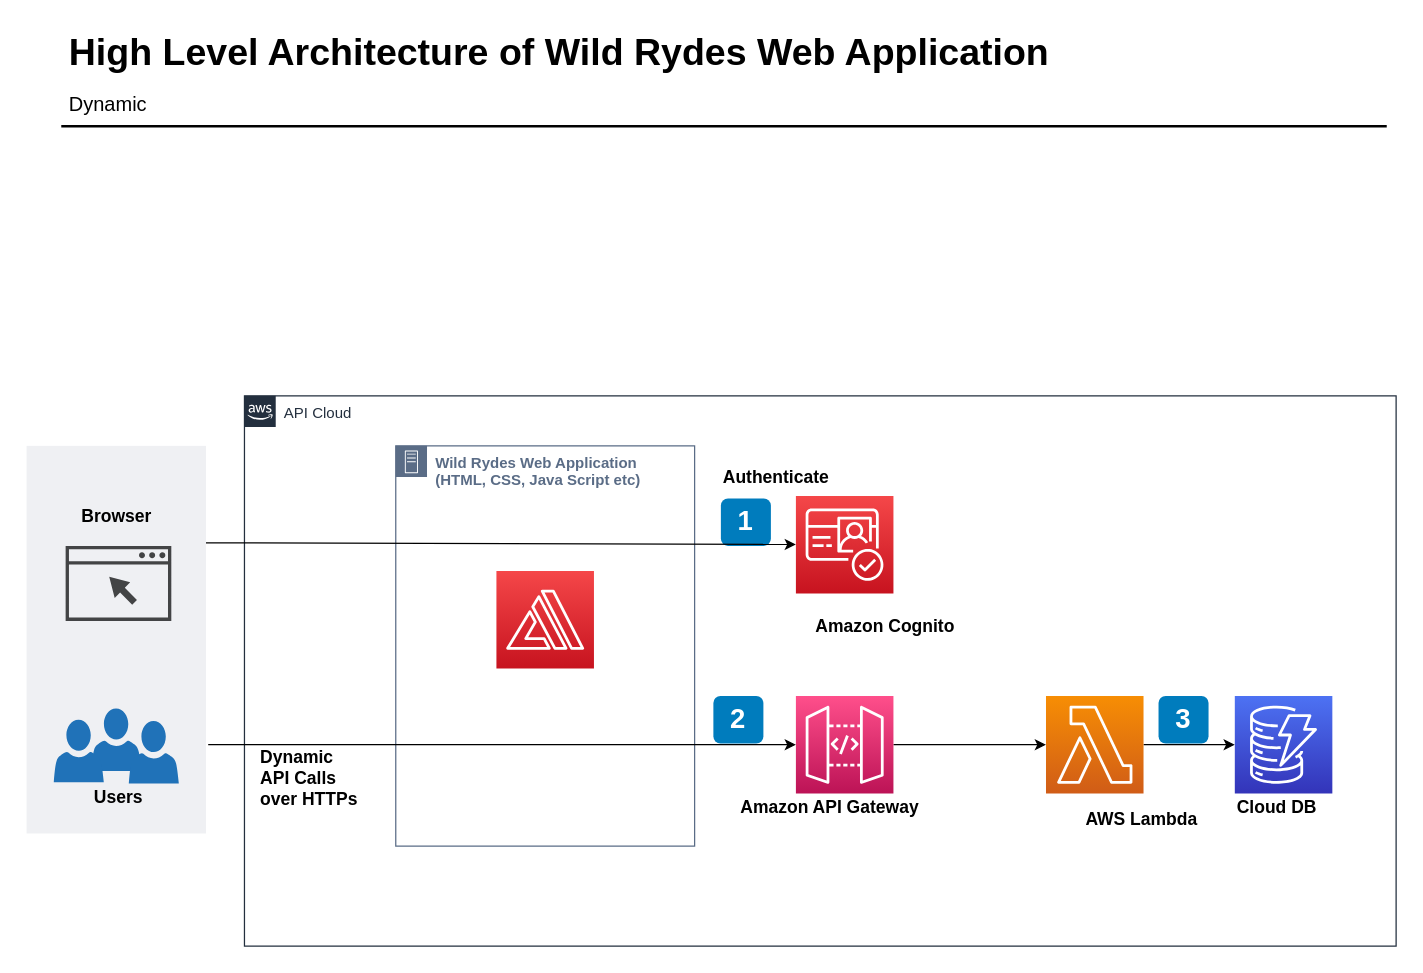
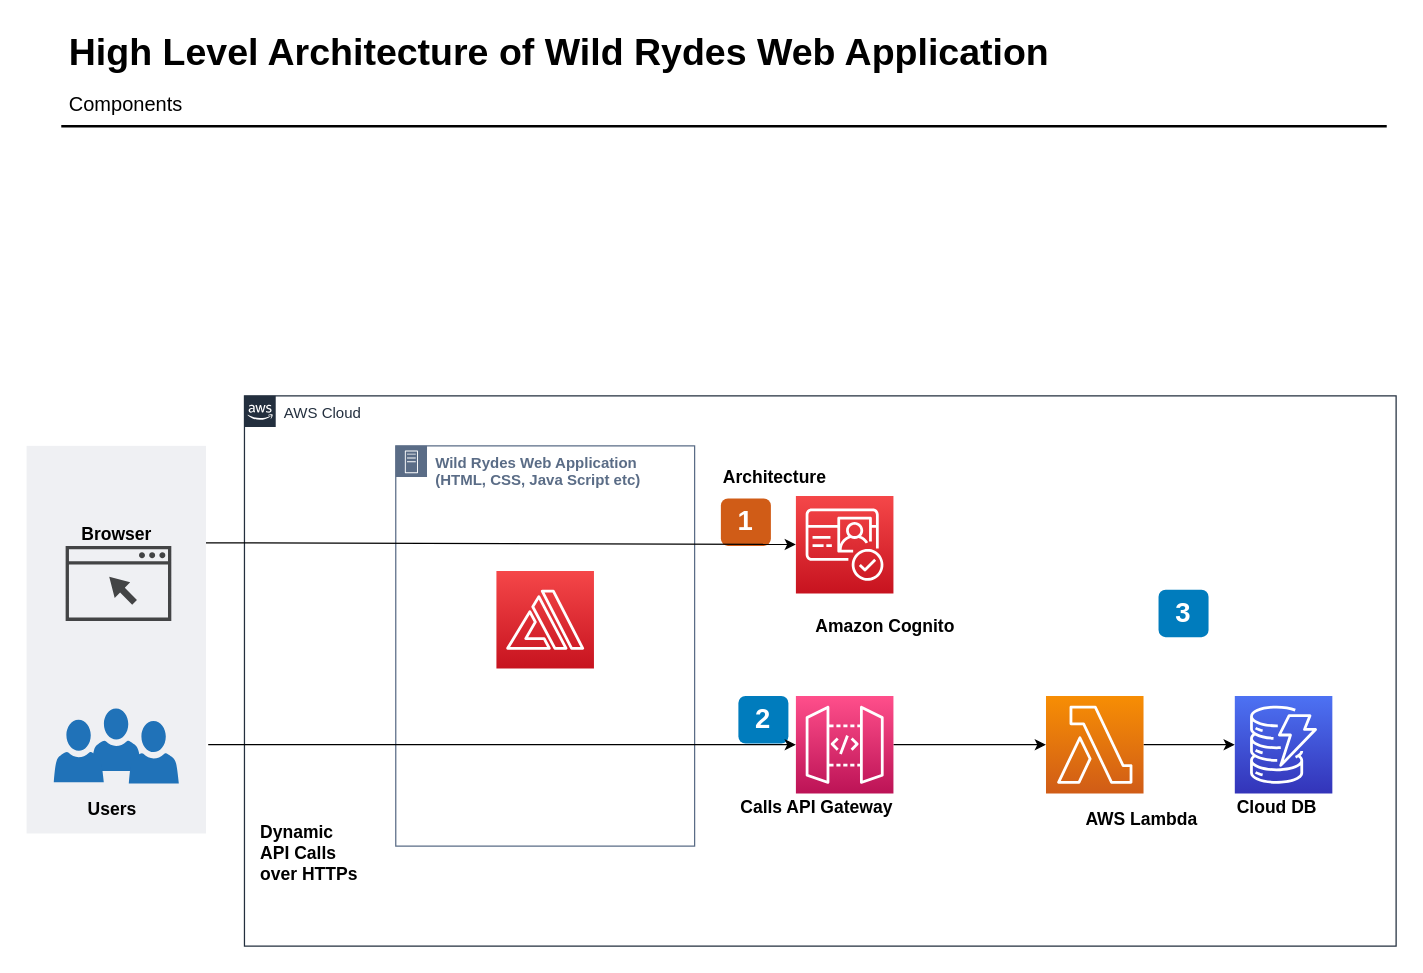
  <mxCell id="0" />
  <mxCell id="1" parent="0" />
  <mxCell id="2" value="" style="fillColor=#EFF0F3;strokeColor=none;dashed=0;verticalAlign=top;fontStyle=0;fontColor=#232F3D;" parent="1" vertex="1"><mxGeometry x="20.75" y="356" width="143.5" height="310" as="geometry" /></mxCell>
- <mxCell id="3" value="API Cloud" style="points=[[0,0],[0.25,0],[0.5,0],[0.75,0],[1,0],[1,0.25],[1,0.5],[1,0.75],[1,1],[0.75,1],[0.5,1],[0.25,1],[0,1],[0,0.75],[0,0.5],[0,0.25]];outlineConnect=0;gradientColor=none;html=1;whiteSpace=wrap;fontSize=12;fontStyle=0;container=1;pointerEvents=0;collapsible=0;recursiveResize=0;shape=mxgraph.aws4.group;grIcon=mxgraph.aws4.group_aws_cloud_alt;strokeColor=#232F3E;fillColor=none;verticalAlign=top;align=left;spacingLeft=30;fontColor=#232F3E;dashed=0;" parent="1" vertex="1"><mxGeometry x="195" y="316" width="921" height="440" as="geometry" /></mxCell>
- <mxCell id="4" value="1" style="rounded=1;whiteSpace=wrap;html=1;fillColor=#007CBD;strokeColor=none;fontColor=#FFFFFF;fontStyle=1;fontSize=22;" parent="3" vertex="1"><mxGeometry x="381" y="82" width="40" height="38" as="geometry" /></mxCell>
- <mxCell id="5" value="&lt;span&gt;Authenticate&lt;br&gt;&lt;/span&gt;" style="text;html=1;resizable=0;points=[];autosize=1;align=left;verticalAlign=top;spacingTop=-4;fontSize=14;fontStyle=1" parent="3" vertex="1"><mxGeometry x="381" y="54" width="110" height="20" as="geometry" /></mxCell>
+ <mxCell id="3" value="AWS Cloud" style="points=[[0,0],[0.25,0],[0.5,0],[0.75,0],[1,0],[1,0.25],[1,0.5],[1,0.75],[1,1],[0.75,1],[0.5,1],[0.25,1],[0,1],[0,0.75],[0,0.5],[0,0.25]];outlineConnect=0;gradientColor=none;html=1;whiteSpace=wrap;fontSize=12;fontStyle=0;container=1;pointerEvents=0;collapsible=0;recursiveResize=0;shape=mxgraph.aws4.group;grIcon=mxgraph.aws4.group_aws_cloud_alt;strokeColor=#232F3E;fillColor=none;verticalAlign=top;align=left;spacingLeft=30;fontColor=#232F3E;dashed=0;" parent="1" vertex="1"><mxGeometry x="195" y="316" width="921" height="440" as="geometry" /></mxCell>
+ <mxCell id="4" value="1" style="rounded=1;whiteSpace=wrap;html=1;fillColor=#d05c17;strokeColor=none;fontColor=#FFFFFF;fontStyle=1;fontSize=22;" parent="3" vertex="1"><mxGeometry x="381" y="82" width="40" height="38" as="geometry" /></mxCell>
+ <mxCell id="5" value="&lt;span&gt;Architecture&lt;br&gt;&lt;/span&gt;" style="text;html=1;resizable=0;points=[];autosize=1;align=left;verticalAlign=top;spacingTop=-4;fontSize=14;fontStyle=1" parent="3" vertex="1"><mxGeometry x="381" y="54" width="110" height="20" as="geometry" /></mxCell>
  <mxCell id="6" value="&lt;span&gt;Amazon Cognito&lt;br&gt;&lt;/span&gt;" style="text;html=1;resizable=0;points=[];autosize=1;align=left;verticalAlign=top;spacingTop=-4;fontSize=14;fontStyle=1" parent="3" vertex="1"><mxGeometry x="455" y="173" width="130" height="20" as="geometry" /></mxCell>
  <mxCell id="7" value="&lt;b&gt;Wild Rydes Web Application&lt;br&gt;(HTML, CSS, Java Script etc)&lt;br&gt;&lt;/b&gt;" style="points=[[0,0],[0.25,0],[0.5,0],[0.75,0],[1,0],[1,0.25],[1,0.5],[1,0.75],[1,1],[0.75,1],[0.5,1],[0.25,1],[0,1],[0,0.75],[0,0.5],[0,0.25]];outlineConnect=0;gradientColor=none;html=1;whiteSpace=wrap;fontSize=12;fontStyle=0;container=1;pointerEvents=0;collapsible=0;recursiveResize=0;shape=mxgraph.aws4.group;grIcon=mxgraph.aws4.group_on_premise;strokeColor=#5A6C86;fillColor=none;verticalAlign=top;align=left;spacingLeft=30;fontColor=#5A6C86;dashed=0;" parent="3" vertex="1"><mxGeometry x="121" y="40" width="239" height="320" as="geometry" /></mxCell>
  <mxCell id="8" value="" style="sketch=0;points=[[0,0,0],[0.25,0,0],[0.5,0,0],[0.75,0,0],[1,0,0],[0,1,0],[0.25,1,0],[0.5,1,0],[0.75,1,0],[1,1,0],[0,0.25,0],[0,0.5,0],[0,0.75,0],[1,0.25,0],[1,0.5,0],[1,0.75,0]];outlineConnect=0;fontColor=#232F3E;gradientColor=#F54749;gradientDirection=north;fillColor=#C7131F;strokeColor=#ffffff;dashed=0;verticalLabelPosition=bottom;verticalAlign=top;align=center;html=1;fontSize=12;fontStyle=0;aspect=fixed;shape=mxgraph.aws4.resourceIcon;resIcon=mxgraph.aws4.amplify;" parent="7" vertex="1"><mxGeometry x="80.5" y="100" width="78" height="78" as="geometry" /></mxCell>
- <mxCell id="9" value="2" style="rounded=1;whiteSpace=wrap;html=1;fillColor=#007CBD;strokeColor=none;fontColor=#FFFFFF;fontStyle=1;fontSize=22;" parent="3" vertex="1"><mxGeometry x="375" y="240" width="40" height="38" as="geometry" /></mxCell>
+ <mxCell id="9" value="2" style="rounded=1;whiteSpace=wrap;html=1;fillColor=#007CBD;strokeColor=none;fontColor=#FFFFFF;fontStyle=1;fontSize=22;" parent="3" vertex="1"><mxGeometry x="395" y="240" width="40" height="38" as="geometry" /></mxCell>
  <mxCell id="10" style="edgeStyle=orthogonalEdgeStyle;rounded=0;orthogonalLoop=1;jettySize=auto;html=1;exitX=1;exitY=0.5;exitDx=0;exitDy=0;exitPerimeter=0;" parent="3" source="11" target="15" edge="1"><mxGeometry relative="1" as="geometry" /></mxCell>
  <mxCell id="11" value="" style="sketch=0;points=[[0,0,0],[0.25,0,0],[0.5,0,0],[0.75,0,0],[1,0,0],[0,1,0],[0.25,1,0],[0.5,1,0],[0.75,1,0],[1,1,0],[0,0.25,0],[0,0.5,0],[0,0.75,0],[1,0.25,0],[1,0.5,0],[1,0.75,0]];outlineConnect=0;fontColor=#232F3E;gradientColor=#FF4F8B;gradientDirection=north;fillColor=#BC1356;strokeColor=#ffffff;dashed=0;verticalLabelPosition=bottom;verticalAlign=top;align=center;html=1;fontSize=12;fontStyle=0;aspect=fixed;shape=mxgraph.aws4.resourceIcon;resIcon=mxgraph.aws4.api_gateway;" parent="3" vertex="1"><mxGeometry x="441" y="240.004" width="78" height="78" as="geometry" /></mxCell>
- <mxCell id="12" value="&lt;span&gt;Amazon API Gateway&lt;br&gt;&lt;/span&gt;" style="text;html=1;resizable=0;points=[];autosize=1;align=left;verticalAlign=top;spacingTop=-4;fontSize=14;fontStyle=1" parent="3" vertex="1"><mxGeometry x="395" y="318" width="170" height="20" as="geometry" /></mxCell>
- <mxCell id="13" value="&lt;span&gt;Dynamic&lt;br&gt;API Calls&lt;br&gt;over HTTPs&lt;br&gt;&lt;/span&gt;" style="text;html=1;resizable=0;points=[];autosize=1;align=left;verticalAlign=top;spacingTop=-4;fontSize=14;fontStyle=1" parent="3" vertex="1"><mxGeometry x="11" y="278" width="100" height="60" as="geometry" /></mxCell>
+ <mxCell id="12" value="&lt;span&gt;Calls API Gateway&lt;br&gt;&lt;/span&gt;" style="text;html=1;resizable=0;points=[];autosize=1;align=left;verticalAlign=top;spacingTop=-4;fontSize=14;fontStyle=1" parent="3" vertex="1"><mxGeometry x="395" y="318" width="170" height="20" as="geometry" /></mxCell>
+ <mxCell id="13" value="&lt;span&gt;Dynamic&lt;br&gt;API Calls&lt;br&gt;over HTTPs&lt;br&gt;&lt;/span&gt;" style="text;html=1;resizable=0;points=[];autosize=1;align=left;verticalAlign=top;spacingTop=-4;fontSize=14;fontStyle=1" parent="3" vertex="1"><mxGeometry x="11" y="338" width="100" height="60" as="geometry" /></mxCell>
  <mxCell id="14" style="edgeStyle=orthogonalEdgeStyle;rounded=0;orthogonalLoop=1;jettySize=auto;html=1;exitX=1;exitY=0.5;exitDx=0;exitDy=0;exitPerimeter=0;" parent="3" source="15" target="16" edge="1"><mxGeometry relative="1" as="geometry" /></mxCell>
  <mxCell id="15" value="" style="sketch=0;points=[[0,0,0],[0.25,0,0],[0.5,0,0],[0.75,0,0],[1,0,0],[0,1,0],[0.25,1,0],[0.5,1,0],[0.75,1,0],[1,1,0],[0,0.25,0],[0,0.5,0],[0,0.75,0],[1,0.25,0],[1,0.5,0],[1,0.75,0]];outlineConnect=0;fontColor=#232F3E;gradientColor=#F78E04;gradientDirection=north;fillColor=#D05C17;strokeColor=#ffffff;dashed=0;verticalLabelPosition=bottom;verticalAlign=top;align=center;html=1;fontSize=12;fontStyle=0;aspect=fixed;shape=mxgraph.aws4.resourceIcon;resIcon=mxgraph.aws4.lambda;" parent="3" vertex="1"><mxGeometry x="641" y="240" width="78" height="78" as="geometry" /></mxCell>
  <mxCell id="16" value="" style="sketch=0;points=[[0,0,0],[0.25,0,0],[0.5,0,0],[0.75,0,0],[1,0,0],[0,1,0],[0.25,1,0],[0.5,1,0],[0.75,1,0],[1,1,0],[0,0.25,0],[0,0.5,0],[0,0.75,0],[1,0.25,0],[1,0.5,0],[1,0.75,0]];outlineConnect=0;fontColor=#232F3E;gradientColor=#4D72F3;gradientDirection=north;fillColor=#3334B9;strokeColor=#ffffff;dashed=0;verticalLabelPosition=bottom;verticalAlign=top;align=center;html=1;fontSize=12;fontStyle=0;aspect=fixed;shape=mxgraph.aws4.resourceIcon;resIcon=mxgraph.aws4.dynamodb;" parent="3" vertex="1"><mxGeometry x="792" y="240" width="78" height="78" as="geometry" /></mxCell>
  <mxCell id="17" value="&lt;span&gt;AWS Lambda&lt;br&gt;&lt;/span&gt;" style="text;html=1;resizable=0;points=[];autosize=1;align=left;verticalAlign=top;spacingTop=-4;fontSize=14;fontStyle=1" parent="3" vertex="1"><mxGeometry x="671" y="328" width="110" height="20" as="geometry" /></mxCell>
  <mxCell id="18" value="&lt;span&gt;Cloud DB&lt;br&gt;&lt;/span&gt;" style="text;html=1;resizable=0;points=[];autosize=1;align=left;verticalAlign=top;spacingTop=-4;fontSize=14;fontStyle=1" parent="3" vertex="1"><mxGeometry x="792" y="318" width="100" height="20" as="geometry" /></mxCell>
- <mxCell id="19" value="3" style="rounded=1;whiteSpace=wrap;html=1;fillColor=#007CBD;strokeColor=none;fontColor=#FFFFFF;fontStyle=1;fontSize=22;" parent="3" vertex="1"><mxGeometry x="731" y="240" width="40" height="38" as="geometry" /></mxCell>
+ <mxCell id="19" value="3" style="rounded=1;whiteSpace=wrap;html=1;fillColor=#007CBD;strokeColor=none;fontColor=#FFFFFF;fontStyle=1;fontSize=22;" parent="3" vertex="1"><mxGeometry x="731" y="155" width="40" height="38" as="geometry" /></mxCell>
  <mxCell id="20" value="High Level Architecture of&amp;nbsp;Wild Rydes Web Application" style="text;html=1;resizable=0;points=[];autosize=1;align=left;verticalAlign=top;spacingTop=-4;fontSize=30;fontStyle=1" parent="1" vertex="1"><mxGeometry x="52.5" y="20.5" width="810" height="40" as="geometry" /></mxCell>
- <mxCell id="21" value="Dynamic" style="text;html=1;resizable=0;points=[];autosize=1;align=left;verticalAlign=top;spacingTop=-4;fontSize=16;" parent="1" vertex="1"><mxGeometry x="52.5" y="70.5" width="110" height="30" as="geometry" /></mxCell>
+ <mxCell id="21" value="Components" style="text;html=1;resizable=0;points=[];autosize=1;align=left;verticalAlign=top;spacingTop=-4;fontSize=16;" parent="1" vertex="1"><mxGeometry x="52.5" y="70.5" width="110" height="30" as="geometry" /></mxCell>
  <mxCell id="22" value="" style="line;strokeWidth=2;html=1;fontSize=14;" parent="1" vertex="1"><mxGeometry x="48.5" y="95.5" width="1060" height="10" as="geometry" /></mxCell>
  <mxCell id="23" value="" style="sketch=0;pointerEvents=1;shadow=0;dashed=0;html=1;strokeColor=none;fillColor=#434445;aspect=fixed;labelPosition=center;verticalLabelPosition=bottom;verticalAlign=top;align=center;outlineConnect=0;shape=mxgraph.vvd.web_browser;" parent="1" vertex="1"><mxGeometry x="51.99" y="436" width="84.51" height="60" as="geometry" /></mxCell>
- <mxCell id="24" value="&lt;span&gt;Browser&lt;br&gt;&lt;/span&gt;" style="text;html=1;resizable=0;points=[];autosize=1;align=left;verticalAlign=top;spacingTop=-4;fontSize=14;fontStyle=1" parent="1" vertex="1"><mxGeometry x="62.5" y="401" width="80" height="20" as="geometry" /></mxCell>
- <mxCell id="25" value="&lt;span&gt;Users&lt;br&gt;&lt;/span&gt;" style="text;html=1;resizable=0;points=[];autosize=1;align=left;verticalAlign=top;spacingTop=-4;fontSize=14;fontStyle=1" parent="1" vertex="1"><mxGeometry x="72.5" y="626" width="60" height="20" as="geometry" /></mxCell>
+ <mxCell id="24" value="&lt;span&gt;Browser&lt;br&gt;&lt;/span&gt;" style="text;html=1;resizable=0;points=[];autosize=1;align=left;verticalAlign=top;spacingTop=-4;fontSize=14;fontStyle=1" parent="1" vertex="1"><mxGeometry x="62.5" y="416" width="80" height="20" as="geometry" /></mxCell>
+ <mxCell id="25" value="&lt;span&gt;Users&lt;br&gt;&lt;/span&gt;" style="text;html=1;resizable=0;points=[];autosize=1;align=left;verticalAlign=top;spacingTop=-4;fontSize=14;fontStyle=1" parent="1" vertex="1"><mxGeometry x="67.5" y="636" width="60" height="20" as="geometry" /></mxCell>
  <mxCell id="26" value="" style="group" parent="1" vertex="1" connectable="0"><mxGeometry x="42.5" y="566" width="100" height="60" as="geometry" /></mxCell>
  <mxCell id="27" value="" style="sketch=0;pointerEvents=1;shadow=0;dashed=0;html=1;strokeColor=none;labelPosition=center;verticalLabelPosition=bottom;verticalAlign=top;outlineConnect=0;align=center;shape=mxgraph.office.users.user;fillColor=#2072B8;" parent="26" vertex="1"><mxGeometry x="30" width="40" height="50" as="geometry" /></mxCell>
  <mxCell id="28" value="" style="sketch=0;pointerEvents=1;shadow=0;dashed=0;html=1;strokeColor=none;labelPosition=center;verticalLabelPosition=bottom;verticalAlign=top;outlineConnect=0;align=center;shape=mxgraph.office.users.user;fillColor=#2072B8;" parent="26" vertex="1"><mxGeometry x="60" y="10" width="40" height="50" as="geometry" /></mxCell>
  <mxCell id="29" value="" style="sketch=0;pointerEvents=1;shadow=0;dashed=0;html=1;strokeColor=none;labelPosition=center;verticalLabelPosition=bottom;verticalAlign=top;outlineConnect=0;align=center;shape=mxgraph.office.users.user;fillColor=#2072B8;" parent="26" vertex="1"><mxGeometry y="9" width="40" height="50" as="geometry" /></mxCell>
  <mxCell id="30" value="" style="endArrow=classic;html=1;rounded=0;startArrow=none;" parent="1" target="11" edge="1"><mxGeometry width="50" height="50" relative="1" as="geometry"><mxPoint x="166" y="595" as="sourcePoint" /><mxPoint x="692" y="456.924" as="targetPoint" /></mxGeometry></mxCell>
  <mxCell id="31" value="" style="endArrow=classic;html=1;rounded=0;startArrow=none;exitX=1;exitY=0.25;exitDx=0;exitDy=0;" parent="1" source="2" edge="1"><mxGeometry width="50" height="50" relative="1" as="geometry"><mxPoint x="166" y="596" as="sourcePoint" /><mxPoint x="636" y="434.885" as="targetPoint" /></mxGeometry></mxCell>
  <mxCell id="32" value="" style="sketch=0;points=[[0,0,0],[0.25,0,0],[0.5,0,0],[0.75,0,0],[1,0,0],[0,1,0],[0.25,1,0],[0.5,1,0],[0.75,1,0],[1,1,0],[0,0.25,0],[0,0.5,0],[0,0.75,0],[1,0.25,0],[1,0.5,0],[1,0.75,0]];outlineConnect=0;fontColor=#232F3E;gradientColor=#F54749;gradientDirection=north;fillColor=#C7131F;strokeColor=#ffffff;dashed=0;verticalLabelPosition=bottom;verticalAlign=top;align=center;html=1;fontSize=12;fontStyle=0;aspect=fixed;shape=mxgraph.aws4.resourceIcon;resIcon=mxgraph.aws4.cognito;" parent="1" vertex="1"><mxGeometry x="636" y="396" width="78" height="78" as="geometry" /></mxCell>
